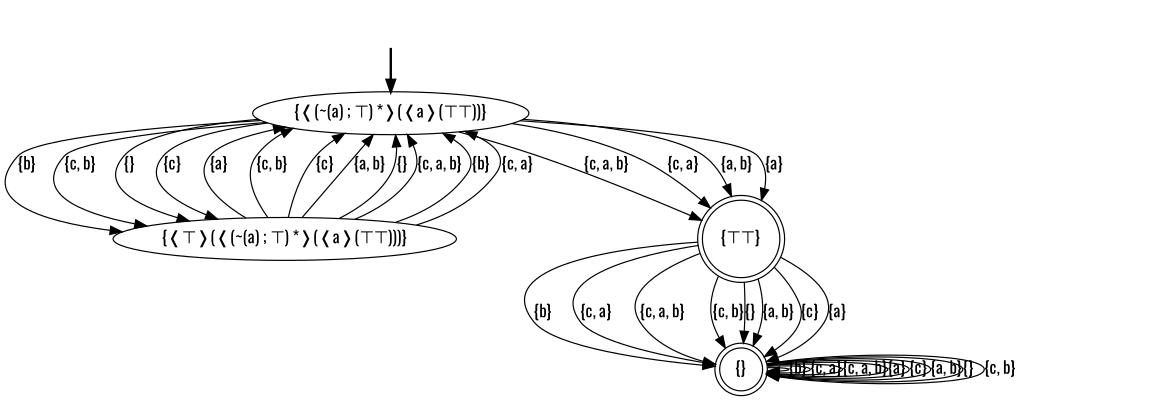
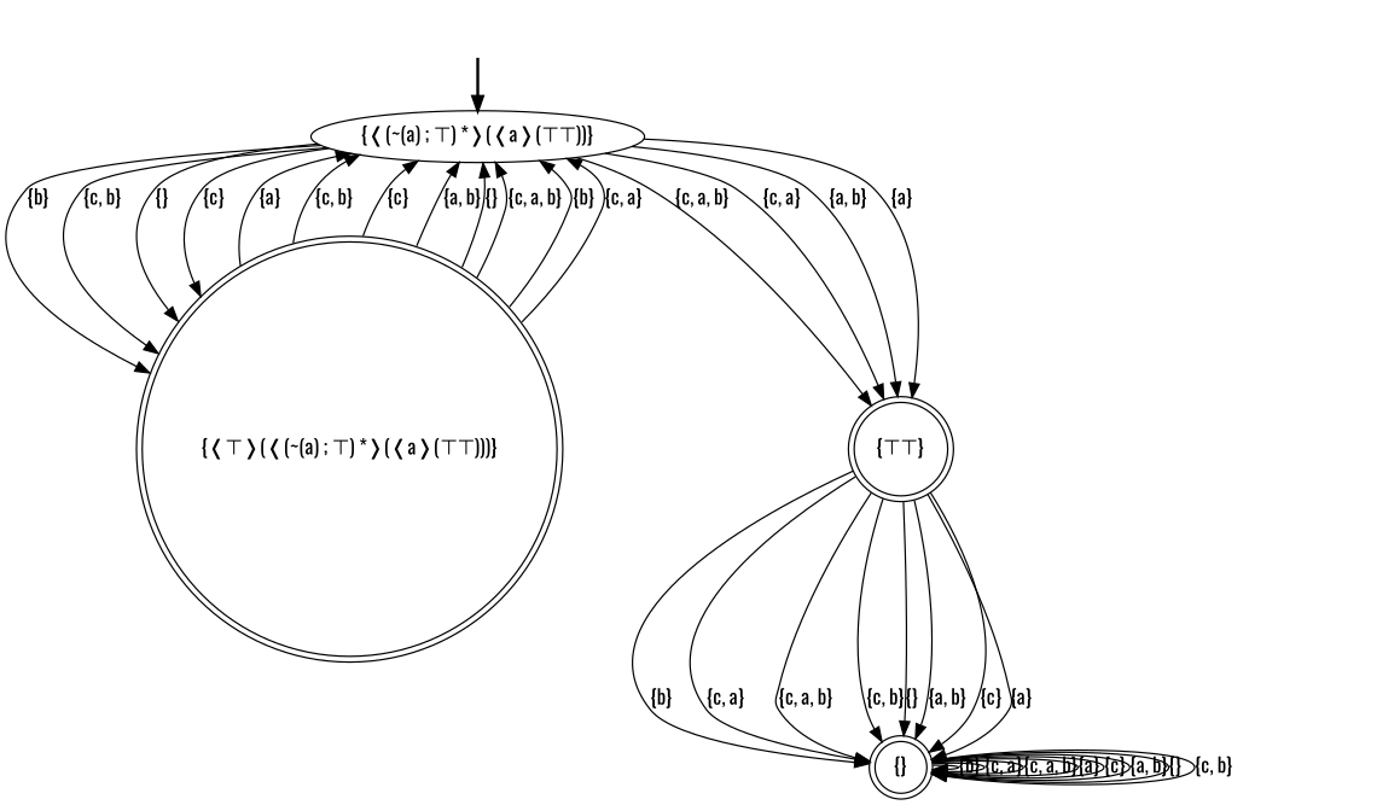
  digraph {
    fontname=Oswald
    node [fontname=Oswald]
    edge [fontname=Oswald]
    fake0 [style=invisible]
    "{❬(~(a) ; ⊤) *❭(❬a❭(⊤⊤))}" [root=true]
-   "{❬⊤❭(❬(~(a) ; ⊤) *❭(❬a❭(⊤⊤)))}"
+   "{❬⊤❭(❬(~(a) ; ⊤) *❭(❬a❭(⊤⊤)))}" [shape=doublecircle]
    "{⊤⊤}" [shape=doublecircle]
    "{}" [shape=doublecircle]
    fake0 -> "{❬(~(a) ; ⊤) *❭(❬a❭(⊤⊤))}" [style=bold]
    "{❬(~(a) ; ⊤) *❭(❬a❭(⊤⊤))}" -> "{❬⊤❭(❬(~(a) ; ⊤) *❭(❬a❭(⊤⊤)))}" [label="{b}"]
    "{❬(~(a) ; ⊤) *❭(❬a❭(⊤⊤))}" -> "{❬⊤❭(❬(~(a) ; ⊤) *❭(❬a❭(⊤⊤)))}" [label="{c, b}"]
    "{❬(~(a) ; ⊤) *❭(❬a❭(⊤⊤))}" -> "{❬⊤❭(❬(~(a) ; ⊤) *❭(❬a❭(⊤⊤)))}" [label="{}"]
    "{❬(~(a) ; ⊤) *❭(❬a❭(⊤⊤))}" -> "{❬⊤❭(❬(~(a) ; ⊤) *❭(❬a❭(⊤⊤)))}" [label="{c}"]
    "{❬(~(a) ; ⊤) *❭(❬a❭(⊤⊤))}" -> "{⊤⊤}" [label="{c, a, b}"]
    "{❬(~(a) ; ⊤) *❭(❬a❭(⊤⊤))}" -> "{⊤⊤}" [label="{c, a}"]
    "{❬(~(a) ; ⊤) *❭(❬a❭(⊤⊤))}" -> "{⊤⊤}" [label="{a, b}"]
    "{❬(~(a) ; ⊤) *❭(❬a❭(⊤⊤))}" -> "{⊤⊤}" [label="{a}"]
    "{❬⊤❭(❬(~(a) ; ⊤) *❭(❬a❭(⊤⊤)))}" -> "{❬(~(a) ; ⊤) *❭(❬a❭(⊤⊤))}" [label="{a}"]
    "{❬⊤❭(❬(~(a) ; ⊤) *❭(❬a❭(⊤⊤)))}" -> "{❬(~(a) ; ⊤) *❭(❬a❭(⊤⊤))}" [label="{c, b}"]
    "{❬⊤❭(❬(~(a) ; ⊤) *❭(❬a❭(⊤⊤)))}" -> "{❬(~(a) ; ⊤) *❭(❬a❭(⊤⊤))}" [label="{c}"]
    "{❬⊤❭(❬(~(a) ; ⊤) *❭(❬a❭(⊤⊤)))}" -> "{❬(~(a) ; ⊤) *❭(❬a❭(⊤⊤))}" [label="{a, b}"]
    "{❬⊤❭(❬(~(a) ; ⊤) *❭(❬a❭(⊤⊤)))}" -> "{❬(~(a) ; ⊤) *❭(❬a❭(⊤⊤))}" [label="{}"]
    "{❬⊤❭(❬(~(a) ; ⊤) *❭(❬a❭(⊤⊤)))}" -> "{❬(~(a) ; ⊤) *❭(❬a❭(⊤⊤))}" [label="{c, a, b}"]
    "{❬⊤❭(❬(~(a) ; ⊤) *❭(❬a❭(⊤⊤)))}" -> "{❬(~(a) ; ⊤) *❭(❬a❭(⊤⊤))}" [label="{b}"]
    "{❬⊤❭(❬(~(a) ; ⊤) *❭(❬a❭(⊤⊤)))}" -> "{❬(~(a) ; ⊤) *❭(❬a❭(⊤⊤))}" [label="{c, a}"]
    "{⊤⊤}" -> "{}" [label="{b}"]
    "{⊤⊤}" -> "{}" [label="{c, a}"]
    "{⊤⊤}" -> "{}" [label="{c, a, b}"]
    "{⊤⊤}" -> "{}" [label="{c, b}"]
    "{⊤⊤}" -> "{}" [label="{}"]
    "{⊤⊤}" -> "{}" [label="{a, b}"]
    "{⊤⊤}" -> "{}" [label="{c}"]
    "{⊤⊤}" -> "{}" [label="{a}"]
    "{}" -> "{}" [label="{b}"]
    "{}" -> "{}" [label="{c, a}"]
    "{}" -> "{}" [label="{c, a, b}"]
    "{}" -> "{}" [label="{a}"]
    "{}" -> "{}" [label="{c}"]
    "{}" -> "{}" [label="{a, b}"]
    "{}" -> "{}" [label="{}"]
    "{}" -> "{}" [label="{c, b}"]
  }
